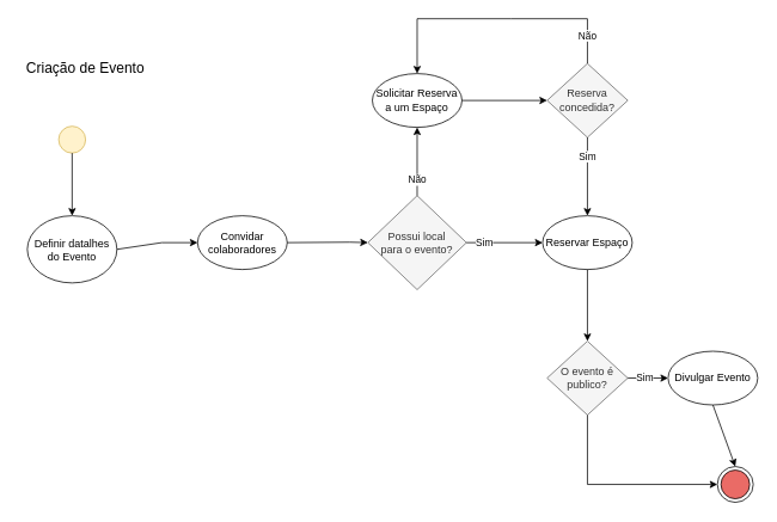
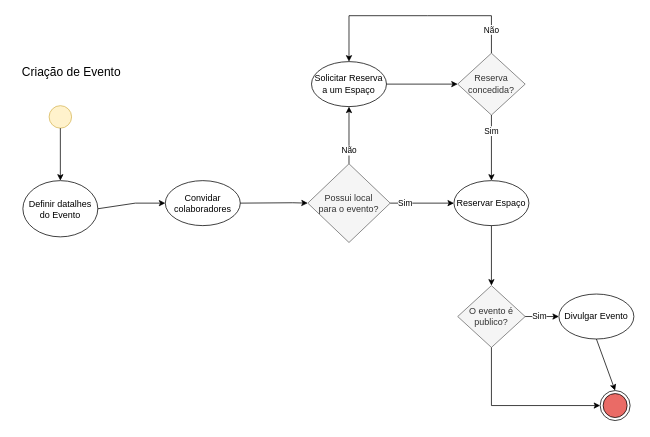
  <mxCell id="0" />
  <mxCell id="1" parent="0" />
- <mxCell id="2" value="Criação de Evento" style="text;html=1;strokeColor=none;fillColor=none;align=center;verticalAlign=middle;whiteSpace=wrap;rounded=0;fontSize=16;" vertex="1" parent="1"><mxGeometry x="20" y="60" width="150" height="30" as="geometry" /></mxCell>
+ <mxCell id="2" value="Criação de Evento" style="text;html=1;strokeColor=none;fillColor=none;align=center;verticalAlign=middle;whiteSpace=wrap;rounded=0;fontSize=16;" vertex="1" parent="1"><mxGeometry x="20" y="80" width="150" height="30" as="geometry" /></mxCell>
  <mxCell id="3" value="" style="ellipse;whiteSpace=wrap;html=1;aspect=fixed;fillColor=#fff2cc;strokeColor=#d6b656;" vertex="1" parent="1"><mxGeometry x="65" y="140" width="30" height="30" as="geometry" /></mxCell>
  <mxCell id="4" value="Definir datalhes do Evento" style="ellipse;whiteSpace=wrap;html=1;" vertex="1" parent="1"><mxGeometry x="30" y="240" width="100" height="75" as="geometry" /></mxCell>
  <mxCell id="5" value="" style="endArrow=classic;html=1;rounded=0;exitX=0.5;exitY=1;exitDx=0;exitDy=0;entryX=0.5;entryY=0;entryDx=0;entryDy=0;" edge="1" parent="1" source="3" target="4"><mxGeometry width="50" height="50" relative="1" as="geometry"><mxPoint x="340" y="280" as="sourcePoint" /><mxPoint x="390" y="230" as="targetPoint" /></mxGeometry></mxCell>
  <mxCell id="6" value="" style="endArrow=classic;html=1;rounded=0;exitX=1;exitY=0.5;exitDx=0;exitDy=0;entryX=0;entryY=0.5;entryDx=0;entryDy=0;" edge="1" parent="1" source="4" target="9"><mxGeometry width="50" height="50" relative="1" as="geometry"><mxPoint x="230" y="269.5" as="sourcePoint" /><mxPoint x="180" y="290" as="targetPoint" /><Array as="points"><mxPoint x="180" y="270" /></Array></mxGeometry></mxCell>
  <mxCell id="7" value="Possui local&lt;br&gt;para o evento?" style="rhombus;whiteSpace=wrap;html=1;labelBackgroundColor=none;labelBorderColor=none;fillColor=#f5f5f5;strokeColor=#666666;fontColor=#333333;" vertex="1" parent="1"><mxGeometry x="410" y="217.5" width="110" height="105" as="geometry" /></mxCell>
  <mxCell id="8" value="Sim" style="endArrow=classic;html=1;rounded=0;exitX=1;exitY=0.5;exitDx=0;exitDy=0;entryX=0;entryY=0.5;entryDx=0;entryDy=0;" edge="1" parent="1" source="7" target="12"><mxGeometry x="-0.529" width="50" height="50" relative="1" as="geometry"><mxPoint x="330" y="210" as="sourcePoint" /><mxPoint x="540" y="140" as="targetPoint" /><Array as="points" /><mxPoint as="offset" /></mxGeometry></mxCell>
  <mxCell id="9" value="Convidar colaboradores" style="ellipse;whiteSpace=wrap;html=1;" vertex="1" parent="1"><mxGeometry x="220" y="240" width="100" height="60" as="geometry" /></mxCell>
  <mxCell id="10" value="" style="endArrow=classic;html=1;rounded=0;exitX=1;exitY=0.5;exitDx=0;exitDy=0;entryX=0;entryY=0.5;entryDx=0;entryDy=0;" edge="1" parent="1" source="9" target="7"><mxGeometry width="50" height="50" relative="1" as="geometry"><mxPoint x="340" y="269.5" as="sourcePoint" /><mxPoint x="430" y="269.5" as="targetPoint" /><Array as="points"><mxPoint x="390" y="269.5" /></Array></mxGeometry></mxCell>
  <mxCell id="11" value="Solicitar Reserva a um Espaço" style="ellipse;whiteSpace=wrap;html=1;" vertex="1" parent="1"><mxGeometry x="415" y="81.25" width="100" height="60" as="geometry" /></mxCell>
  <mxCell id="12" value="Reservar Espaço" style="ellipse;whiteSpace=wrap;html=1;" vertex="1" parent="1"><mxGeometry x="605" y="240" width="100" height="60" as="geometry" /></mxCell>
  <mxCell id="13" value="Reserva concedida?" style="rhombus;whiteSpace=wrap;html=1;fillColor=#f5f5f5;fontColor=#333333;strokeColor=#666666;" vertex="1" parent="1"><mxGeometry x="610" y="70" width="90" height="82.5" as="geometry" /></mxCell>
  <mxCell id="14" value="Não" style="endArrow=classic;html=1;rounded=0;entryX=0.5;entryY=0;entryDx=0;entryDy=0;exitX=0.5;exitY=0;exitDx=0;exitDy=0;" edge="1" parent="1" source="13" target="11"><mxGeometry x="-0.797" width="50" height="50" relative="1" as="geometry"><mxPoint x="670" y="40" as="sourcePoint" /><mxPoint x="470" y="150" as="targetPoint" /><Array as="points"><mxPoint x="655" y="20" /><mxPoint x="570" y="20" /><mxPoint x="465" y="20" /></Array><mxPoint as="offset" /></mxGeometry></mxCell>
  <mxCell id="15" value="" style="endArrow=classic;html=1;rounded=0;entryX=0;entryY=0.5;entryDx=0;entryDy=0;exitX=1;exitY=0.5;exitDx=0;exitDy=0;" edge="1" parent="1" source="11" target="13"><mxGeometry width="50" height="50" relative="1" as="geometry"><mxPoint x="465" y="360" as="sourcePoint" /><mxPoint x="515" y="310" as="targetPoint" /></mxGeometry></mxCell>
  <mxCell id="16" value="Não" style="endArrow=classic;html=1;rounded=0;exitX=0.5;exitY=0;exitDx=0;exitDy=0;entryX=0.5;entryY=1;entryDx=0;entryDy=0;" edge="1" parent="1" source="7" target="11"><mxGeometry x="-0.528" width="50" height="50" relative="1" as="geometry"><mxPoint x="340" y="200" as="sourcePoint" /><mxPoint x="535" y="200" as="targetPoint" /><Array as="points" /><mxPoint as="offset" /></mxGeometry></mxCell>
  <mxCell id="17" value="Sim" style="endArrow=classic;html=1;rounded=0;entryX=0.5;entryY=0;entryDx=0;entryDy=0;exitX=0.5;exitY=1;exitDx=0;exitDy=0;" edge="1" parent="1" source="13" target="12"><mxGeometry x="-0.529" width="50" height="50" relative="1" as="geometry"><mxPoint x="540" y="210" as="sourcePoint" /><mxPoint x="590" y="163" as="targetPoint" /><Array as="points" /><mxPoint as="offset" /></mxGeometry></mxCell>
  <mxCell id="18" value="" style="endArrow=classic;html=1;rounded=0;exitX=0.5;exitY=1;exitDx=0;exitDy=0;" edge="1" parent="1" source="12"><mxGeometry width="50" height="50" relative="1" as="geometry"><mxPoint x="390" y="410" as="sourcePoint" /><mxPoint x="655" y="380" as="targetPoint" /></mxGeometry></mxCell>
  <mxCell id="19" value="O evento é publico?" style="rhombus;whiteSpace=wrap;html=1;fillColor=#f5f5f5;fontColor=#333333;strokeColor=#666666;" vertex="1" parent="1"><mxGeometry x="610" y="380" width="90" height="82.5" as="geometry" /></mxCell>
  <mxCell id="20" value="Sim" style="endArrow=classic;html=1;rounded=0;exitX=1;exitY=0.5;exitDx=0;exitDy=0;entryX=0;entryY=0.5;entryDx=0;entryDy=0;" edge="1" parent="1" source="19" target="21"><mxGeometry x="-0.143" width="50" height="50" relative="1" as="geometry"><mxPoint x="760" y="450" as="sourcePoint" /><mxPoint x="790" y="421" as="targetPoint" /><mxPoint as="offset" /></mxGeometry></mxCell>
  <mxCell id="21" value="Divulgar Evento" style="ellipse;whiteSpace=wrap;html=1;" vertex="1" parent="1"><mxGeometry x="745" y="391.25" width="100" height="60" as="geometry" /></mxCell>
  <mxCell id="22" value="" style="ellipse;html=1;shape=endState;fillColor=#EA6B66;strokeColor=#000000;fillStyle=auto;" vertex="1" parent="1"><mxGeometry x="800" y="520" width="40" height="40" as="geometry" /></mxCell>
  <mxCell id="23" value="" style="endArrow=classic;html=1;rounded=0;exitX=0.5;exitY=1;exitDx=0;exitDy=0;entryX=0;entryY=0.5;entryDx=0;entryDy=0;" edge="1" parent="1" source="19" target="22"><mxGeometry width="50" height="50" relative="1" as="geometry"><mxPoint x="654.5" y="490" as="sourcePoint" /><mxPoint x="654.5" y="570" as="targetPoint" /><Array as="points"><mxPoint x="655" y="540" /></Array></mxGeometry></mxCell>
  <mxCell id="24" value="" style="endArrow=classic;html=1;rounded=0;exitX=0.5;exitY=1;exitDx=0;exitDy=0;entryX=0.5;entryY=0;entryDx=0;entryDy=0;" edge="1" parent="1" source="21" target="22"><mxGeometry width="50" height="50" relative="1" as="geometry"><mxPoint x="760" y="451.25" as="sourcePoint" /><mxPoint x="760" y="531.25" as="targetPoint" /></mxGeometry></mxCell>
